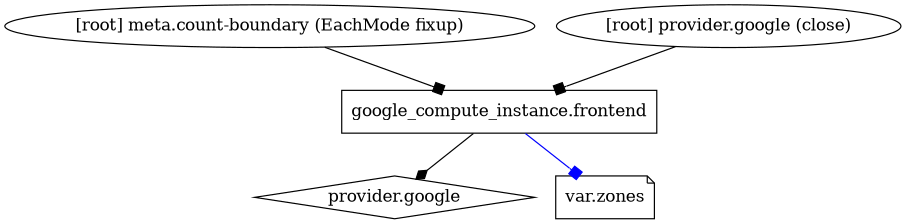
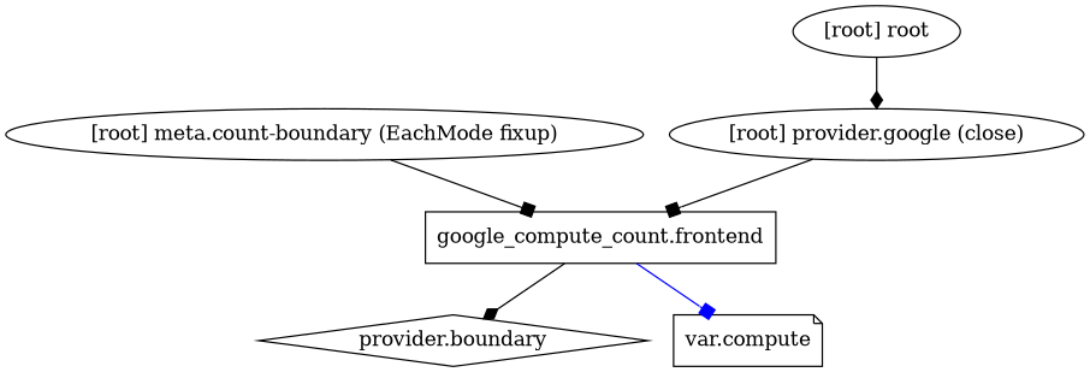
  digraph {
    compound=true
    newrank=true
    edge [arrowhead=box color=black]
-   n1 [label="google_compute_instance.frontend" shape=box]
-   n2 [label="provider.google" shape=diamond]
-   n3 [label="var.zones" shape=note]
+   n1 [label="google_compute_count.frontend" shape=box]
+   n2 [label="provider.boundary" shape=diamond]
+   n3 [label="var.compute" shape=note]
    "[root] meta.count-boundary (EachMode fixup)"
    "[root] provider.google (close)"
+   "[root] root"
    subgraph sub_1 {
      n1
      n2
      n3
      "[root] meta.count-boundary (EachMode fixup)"
      "[root] provider.google (close)"
+     "[root] root"
    }
    n1 -> n2 [arrowhead=diamond]
    n1 -> n3 [color=blue]
    "[root] meta.count-boundary (EachMode fixup)" -> n1
    "[root] provider.google (close)" -> n1
+   "[root] root" -> "[root] provider.google (close)" [arrowhead=diamond]
  }
